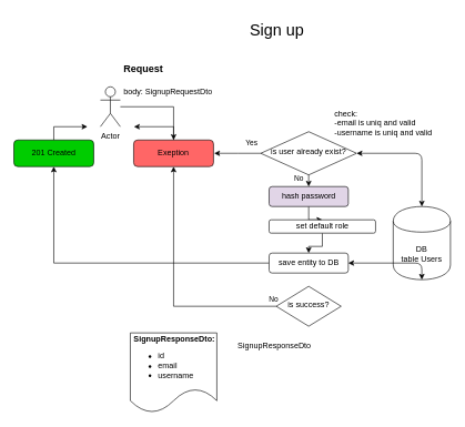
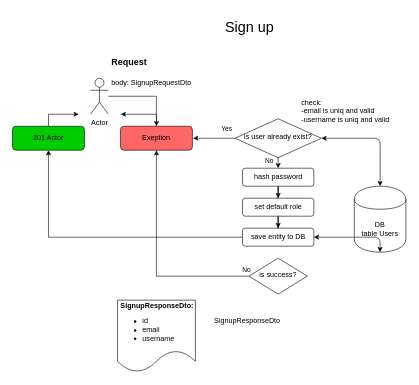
  <mxCell id="0" />
  <mxCell id="1" parent="0" />
  <mxCell id="2" style="edgeStyle=orthogonalEdgeStyle;rounded=0;orthogonalLoop=1;jettySize=auto;html=1;" edge="1" parent="1" source="3" target="8"><mxGeometry relative="1" as="geometry" /></mxCell>
  <mxCell id="3" value="Actor" style="shape=umlActor;verticalLabelPosition=bottom;labelBackgroundColor=#ffffff;verticalAlign=top;html=1;outlineConnect=0;" vertex="1" parent="1"><mxGeometry x="150" y="130" width="30" height="60" as="geometry" /></mxCell>
  <mxCell id="4" value="is user already exist?" style="rhombus;whiteSpace=wrap;html=1;shadow=0;fontFamily=Helvetica;fontSize=12;align=center;strokeWidth=1;spacing=6;spacingTop=-4;" vertex="1" parent="1"><mxGeometry x="391" y="197.5" width="144" height="65" as="geometry" /></mxCell>
  <mxCell id="5" style="edgeStyle=orthogonalEdgeStyle;rounded=0;orthogonalLoop=1;jettySize=auto;html=1;" edge="1" parent="1" source="6"><mxGeometry relative="1" as="geometry"><mxPoint x="130" y="190" as="targetPoint" /></mxGeometry></mxCell>
- <mxCell id="6" value="201 Created" style="rounded=1;whiteSpace=wrap;html=1;fontSize=12;glass=0;strokeWidth=1;shadow=0;fillColor=#00CC00;" vertex="1" parent="1"><mxGeometry x="20" y="210" width="120" height="40" as="geometry" /></mxCell>
+ <mxCell id="6" value="201 Actor" style="rounded=1;whiteSpace=wrap;html=1;fontSize=12;glass=0;strokeWidth=1;shadow=0;fillColor=#00CC00;" vertex="1" parent="1"><mxGeometry x="20" y="210" width="120" height="40" as="geometry" /></mxCell>
  <mxCell id="7" style="edgeStyle=orthogonalEdgeStyle;rounded=0;orthogonalLoop=1;jettySize=auto;html=1;" edge="1" parent="1" source="8"><mxGeometry relative="1" as="geometry"><mxPoint x="200" y="190" as="targetPoint" /></mxGeometry></mxCell>
  <mxCell id="8" value="Exeption" style="rounded=1;whiteSpace=wrap;html=1;fontSize=12;glass=0;strokeWidth=1;shadow=0;fillColor=#FF6666;" vertex="1" parent="1"><mxGeometry x="200" y="210" width="120" height="40" as="geometry" /></mxCell>
  <mxCell id="9" value="&lt;h1&gt;&lt;font style=&quot;font-size: 15px ; line-height: 100%&quot;&gt;Request&lt;/font&gt;&lt;/h1&gt;&lt;p&gt;body: SignupRequestDto&lt;/p&gt;" style="text;html=1;strokeColor=none;fillColor=none;spacing=5;spacingTop=-20;whiteSpace=wrap;overflow=hidden;rounded=0;" vertex="1" parent="1"><mxGeometry x="180" y="80" width="230" height="70" as="geometry" /></mxCell>
  <mxCell id="10" value="check:&lt;br&gt;&lt;div&gt;&lt;span&gt;-email is uniq and valid&lt;/span&gt;&lt;/div&gt;&lt;div&gt;-username is uniq and valid&lt;span&gt;&lt;br&gt;&lt;/span&gt;&lt;/div&gt;" style="text;html=1;strokeColor=none;fillColor=none;align=left;verticalAlign=middle;whiteSpace=wrap;rounded=0;" vertex="1" parent="1"><mxGeometry x="500" y="150" width="162" height="70" as="geometry" /></mxCell>
  <mxCell id="11" value="is success?" style="rhombus;whiteSpace=wrap;html=1;shadow=0;fontFamily=Helvetica;fontSize=12;align=center;strokeWidth=1;spacing=6;spacingTop=-4;" vertex="1" parent="1"><mxGeometry x="414.25" y="430" width="97.5" height="60" as="geometry" /></mxCell>
  <mxCell id="12" value="No" style="edgeStyle=orthogonalEdgeStyle;rounded=0;html=1;jettySize=auto;orthogonalLoop=1;fontSize=11;endArrow=classic;labelBackgroundColor=#ffffff;labelBorderColor=none;exitX=0;exitY=0.5;exitDx=0;exitDy=0;entryX=0.5;entryY=1;entryDx=0;entryDy=0;" edge="1" parent="1" source="11" target="8"><mxGeometry x="-0.098" y="-150" relative="1" as="geometry"><mxPoint as="offset" /><mxPoint x="380" y="359.5" as="sourcePoint" /><mxPoint x="450" y="360" as="targetPoint" /></mxGeometry></mxCell>
  <mxCell id="13" value="Sign up" style="text;html=1;strokeColor=none;fillColor=none;align=center;verticalAlign=middle;whiteSpace=wrap;rounded=0;fontSize=24;" vertex="1" parent="1"><mxGeometry x="250" width="331" height="50" as="geometry" y="20" /></mxCell>
  <mxCell id="14" value="DB&lt;br&gt;table Users" style="shape=cylinder;whiteSpace=wrap;html=1;boundedLbl=1;backgroundOutline=1;" vertex="1" parent="1"><mxGeometry x="590" y="310" width="86" height="110" as="geometry" /></mxCell>
  <mxCell id="15" value="" style="endArrow=classic;startArrow=classic;html=1;exitX=1;exitY=0.5;exitDx=0;exitDy=0;entryX=0.5;entryY=0;entryDx=0;entryDy=0;" edge="1" parent="1" source="4" target="14"><mxGeometry width="50" height="50" relative="1" as="geometry"><mxPoint x="574" y="280" as="sourcePoint" /><mxPoint x="620" y="230" as="targetPoint" /><Array as="points"><mxPoint x="633" y="230" /></Array></mxGeometry></mxCell>
  <mxCell id="16" value="Yes" style="edgeStyle=orthogonalEdgeStyle;rounded=0;html=1;jettySize=auto;orthogonalLoop=1;fontSize=11;endArrow=classic;labelBackgroundColor=#ffffff;labelBorderColor=none;exitX=0;exitY=0.5;exitDx=0;exitDy=0;" edge="1" parent="1" source="4"><mxGeometry x="-0.6" y="-15" relative="1" as="geometry"><mxPoint as="offset" /><mxPoint x="580" y="285" as="sourcePoint" /><mxPoint x="321" y="230" as="targetPoint" /></mxGeometry></mxCell>
  <mxCell id="17" style="edgeStyle=orthogonalEdgeStyle;rounded=0;orthogonalLoop=1;jettySize=auto;html=1;" edge="1" parent="1" source="18" target="6"><mxGeometry relative="1" as="geometry" /></mxCell>
  <mxCell id="18" value="save entity to DB" style="rounded=1;whiteSpace=wrap;html=1;" vertex="1" parent="1"><mxGeometry x="403.5" y="380" width="119" height="30" as="geometry" /></mxCell>
  <mxCell id="19" value="" style="endArrow=classic;startArrow=classic;html=1;exitX=1;exitY=0.5;exitDx=0;exitDy=0;entryX=0.5;entryY=1;entryDx=0;entryDy=0;" edge="1" parent="1" source="18" target="14"><mxGeometry width="50" height="50" relative="1" as="geometry"><mxPoint x="522.01" y="344.58" as="sourcePoint" /><mxPoint x="619.99" y="344.6" as="targetPoint" /><Array as="points"><mxPoint x="633" y="395" /></Array></mxGeometry></mxCell>
  <mxCell id="20" value="&lt;div&gt;&lt;b&gt;&amp;nbsp;SignupResponseDto:&lt;/b&gt;&lt;/div&gt;&lt;div&gt;&lt;ul&gt;&lt;li&gt;id&lt;/li&gt;&lt;li&gt;&lt;span&gt;email&lt;/span&gt;&lt;br&gt;&lt;/li&gt;&lt;li&gt;&lt;span&gt;username&lt;/span&gt;&lt;/li&gt;&lt;/ul&gt;&lt;/div&gt;" style="shape=document;whiteSpace=wrap;html=1;boundedLbl=1;fillColor=#FFFFFF;align=left;" vertex="1" parent="1"><mxGeometry x="195" y="500" width="130" height="120" as="geometry" /></mxCell>
- <mxCell id="21" value="&lt;span style=&quot;text-align: left&quot;&gt;&amp;nbsp;SignupResponseDto&lt;/span&gt;" style="text;html=1;strokeColor=none;fillColor=none;align=center;verticalAlign=middle;whiteSpace=wrap;rounded=0;" vertex="1" parent="1"><mxGeometry x="350" y="510" width="120" height="20" as="geometry" /></mxCell>
+ <mxCell id="21" value="&lt;span style=&quot;text-align: left&quot;&gt;&amp;nbsp;SignupResponseDto&lt;/span&gt;" style="text;html=1;strokeColor=none;fillColor=none;align=center;verticalAlign=middle;whiteSpace=wrap;rounded=0;" vertex="1" parent="1"><mxGeometry x="350" y="525" width="120" height="20" as="geometry" /></mxCell>
  <mxCell id="22" style="edgeStyle=orthogonalEdgeStyle;rounded=0;orthogonalLoop=1;jettySize=auto;html=1;entryX=0.5;entryY=0;entryDx=0;entryDy=0;" edge="1" parent="1" source="23" target="26"><mxGeometry relative="1" as="geometry" /></mxCell>
- <mxCell id="23" value="hash password" style="rounded=1;whiteSpace=wrap;html=1;fillColor=#e1d5e7;" vertex="1" parent="1"><mxGeometry x="403.5" y="280" width="119" height="30" as="geometry" /></mxCell>
+ <mxCell id="23" value="hash password" style="rounded=1;whiteSpace=wrap;html=1;" vertex="1" parent="1"><mxGeometry x="403.5" y="280" width="119" height="30" as="geometry" /></mxCell>
  <mxCell id="24" value="No" style="edgeStyle=orthogonalEdgeStyle;rounded=0;html=1;jettySize=auto;orthogonalLoop=1;fontSize=11;endArrow=classic;labelBackgroundColor=#ffffff;labelBorderColor=none;exitX=0.5;exitY=1;exitDx=0;exitDy=0;" edge="1" parent="1" source="4"><mxGeometry x="-0.6" y="-15" relative="1" as="geometry"><mxPoint as="offset" /><mxPoint x="401" y="240" as="sourcePoint" /><mxPoint x="463" y="280" as="targetPoint" /></mxGeometry></mxCell>
  <mxCell id="25" style="edgeStyle=orthogonalEdgeStyle;rounded=0;orthogonalLoop=1;jettySize=auto;html=1;entryX=0.5;entryY=0;entryDx=0;entryDy=0;" edge="1" parent="1" source="26" target="18"><mxGeometry relative="1" as="geometry" /></mxCell>
- <mxCell id="26" value="set default role" style="rounded=1;whiteSpace=wrap;html=1;" vertex="1" parent="1"><mxGeometry x="403.5" y="330" width="160" height="20" as="geometry" /></mxCell>
+ <mxCell id="26" value="set default role" style="rounded=1;whiteSpace=wrap;html=1;" vertex="1" parent="1"><mxGeometry x="403.5" y="330" width="119" height="30" as="geometry" /></mxCell>
